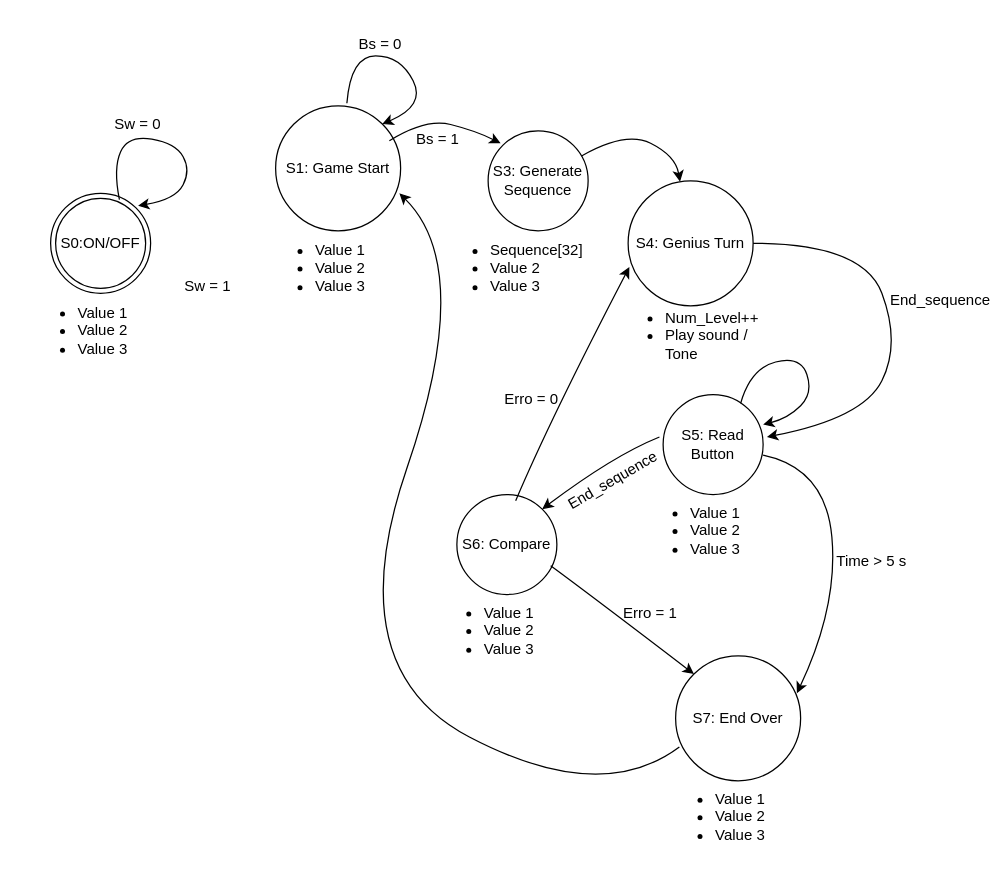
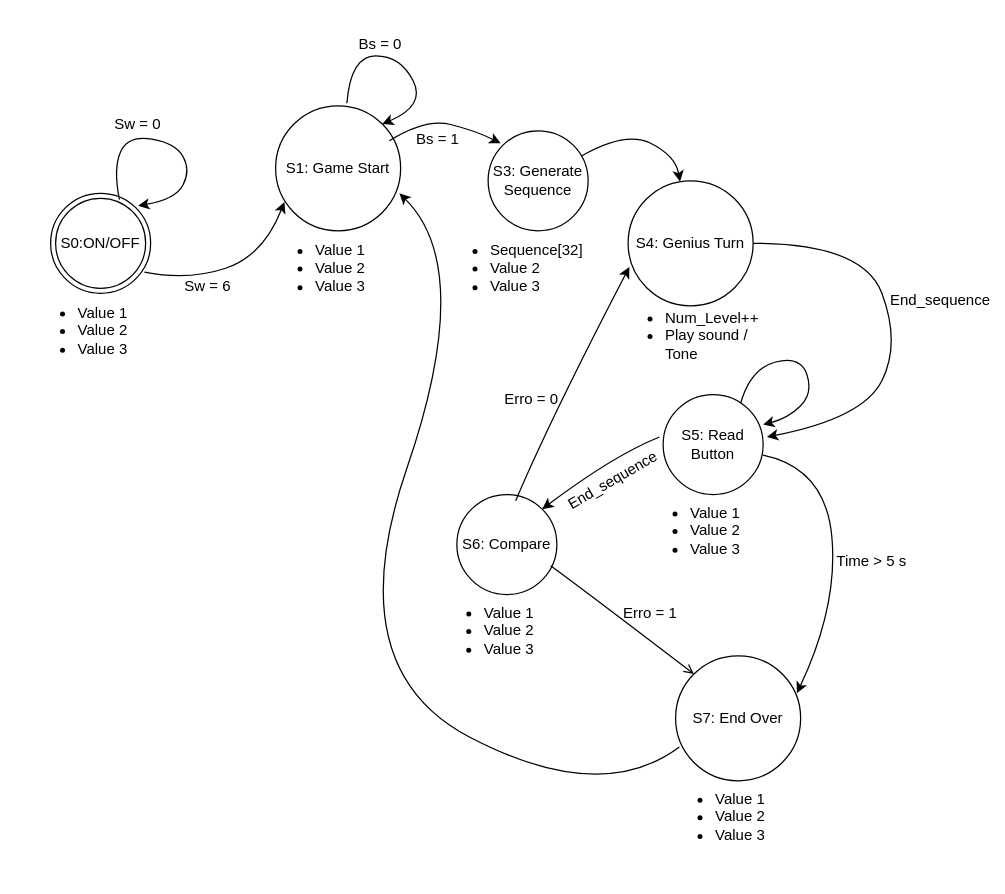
  <mxCell id="0" />
  <mxCell id="1" parent="0" />
  <mxCell id="2" value="S0:ON/OFF" style="ellipse;shape=doubleEllipse;whiteSpace=wrap;html=1;aspect=fixed;" vertex="1" parent="1"><mxGeometry x="40" y="154" width="80" height="80" as="geometry" /></mxCell>
  <mxCell id="3" value="S1: Game Start" style="ellipse;whiteSpace=wrap;html=1;aspect=fixed;" vertex="1" parent="1"><mxGeometry x="220" y="84" width="100" height="100" as="geometry" /></mxCell>
  <mxCell id="4" value="S3: Generate Sequence" style="ellipse;whiteSpace=wrap;html=1;aspect=fixed;" vertex="1" parent="1"><mxGeometry x="390" y="104" width="80" height="80" as="geometry" /></mxCell>
  <mxCell id="5" value="S4: Genius Turn" style="ellipse;whiteSpace=wrap;html=1;aspect=fixed;" vertex="1" parent="1"><mxGeometry x="502" y="144" width="100" height="100" as="geometry" /></mxCell>
  <mxCell id="6" value="S5: Read Button" style="ellipse;whiteSpace=wrap;html=1;aspect=fixed;" vertex="1" parent="1"><mxGeometry x="530" y="315" width="80" height="80" as="geometry" /></mxCell>
  <mxCell id="7" value="S6: Compare" style="ellipse;whiteSpace=wrap;html=1;aspect=fixed;" vertex="1" parent="1"><mxGeometry x="365" y="395" width="80" height="80" as="geometry" /></mxCell>
  <mxCell id="8" value="S7: End Over" style="ellipse;whiteSpace=wrap;html=1;aspect=fixed;" vertex="1" parent="1"><mxGeometry x="540" y="524" width="100" height="100" as="geometry" /></mxCell>
+ <mxCell id="9" value="" style="curved=1;endArrow=classic;html=1;exitX=0.938;exitY=0.788;exitDx=0;exitDy=0;exitPerimeter=0;entryX=0.07;entryY=0.77;entryDx=0;entryDy=0;entryPerimeter=0;" edge="1" parent="1" source="2" target="3"><mxGeometry width="50" height="50" relative="1" as="geometry"><mxPoint x="110" y="159" as="sourcePoint" /><mxPoint x="240" y="184" as="targetPoint" /><Array as="points"><mxPoint x="150" y="224" /><mxPoint x="210" y="204" /></Array></mxGeometry></mxCell>
  <mxCell id="10" value="" style="curved=1;endArrow=classic;html=1;exitX=0.91;exitY=0.28;exitDx=0;exitDy=0;entryX=0.125;entryY=0.125;entryDx=0;entryDy=0;entryPerimeter=0;exitPerimeter=0;" edge="1" parent="1" source="3" target="4"><mxGeometry width="50" height="50" relative="1" as="geometry"><mxPoint x="310" y="96" as="sourcePoint" /><mxPoint x="435" y="54" as="targetPoint" /><Array as="points"><mxPoint x="340" y="94" /><mxPoint x="380" y="104" /></Array></mxGeometry></mxCell>
  <mxCell id="11" value="" style="curved=1;endArrow=classic;html=1;" edge="1" parent="1" source="4" target="5"><mxGeometry width="50" height="50" relative="1" as="geometry"><mxPoint x="480" y="116" as="sourcePoint" /><mxPoint x="605" y="74" as="targetPoint" /><Array as="points"><mxPoint x="500" y="104" /><mxPoint x="540" y="124" /></Array></mxGeometry></mxCell>
  <mxCell id="12" value="" style="curved=1;endArrow=classic;html=1;exitX=1;exitY=0.5;exitDx=0;exitDy=0;entryX=1.038;entryY=0.425;entryDx=0;entryDy=0;entryPerimeter=0;" edge="1" parent="1" source="5" target="6"><mxGeometry width="50" height="50" relative="1" as="geometry"><mxPoint x="480" y="276" as="sourcePoint" /><mxPoint x="605" y="234" as="targetPoint" /><Array as="points"><mxPoint x="690" y="194" /><mxPoint x="720" y="274" /><mxPoint x="690" y="334" /></Array></mxGeometry></mxCell>
  <mxCell id="13" value="" style="curved=1;endArrow=classic;html=1;exitX=1;exitY=0.5;exitDx=0;exitDy=0;entryX=0.97;entryY=0.3;entryDx=0;entryDy=0;entryPerimeter=0;" edge="1" parent="1" target="8"><mxGeometry width="50" height="50" relative="1" as="geometry"><mxPoint x="610" y="363.5" as="sourcePoint" /><mxPoint x="600" y="506.5" as="targetPoint" /><Array as="points"><mxPoint x="660" y="374" /><mxPoint x="670" y="484" /></Array></mxGeometry></mxCell>
  <mxCell id="14" value="" style="curved=1;endArrow=classic;html=1;exitX=-0.037;exitY=0.425;exitDx=0;exitDy=0;exitPerimeter=0;entryX=1;entryY=0;entryDx=0;entryDy=0;" edge="1" parent="1" source="6" target="7"><mxGeometry width="50" height="50" relative="1" as="geometry"><mxPoint x="415" y="234" as="sourcePoint" /><mxPoint x="412" y="398" as="targetPoint" /><Array as="points"><mxPoint x="490" y="364" /></Array></mxGeometry></mxCell>
- <mxCell id="15" value="" style="curved=1;endArrow=classic;html=1;exitX=0.938;exitY=0.713;exitDx=0;exitDy=0;entryX=0;entryY=0;entryDx=0;entryDy=0;exitPerimeter=0;" edge="1" parent="1" source="7" target="8"><mxGeometry width="50" height="50" relative="1" as="geometry"><mxPoint x="480" y="404" as="sourcePoint" /><mxPoint x="470" y="547" as="targetPoint" /><Array as="points"><mxPoint x="470" y="474" /></Array></mxGeometry></mxCell>
+ <mxCell id="15" value="" style="curved=1;endArrow=open;html=1;exitX=0.938;exitY=0.713;exitDx=0;exitDy=0;entryX=0;entryY=0;entryDx=0;entryDy=0;exitPerimeter=0;" edge="1" parent="1" source="7" target="8"><mxGeometry width="50" height="50" relative="1" as="geometry"><mxPoint x="480" y="404" as="sourcePoint" /><mxPoint x="470" y="547" as="targetPoint" /><Array as="points"><mxPoint x="470" y="474" /></Array></mxGeometry></mxCell>
  <mxCell id="16" value="" style="curved=1;endArrow=classic;html=1;entryX=0.99;entryY=0.7;entryDx=0;entryDy=0;entryPerimeter=0;exitX=0.03;exitY=0.73;exitDx=0;exitDy=0;exitPerimeter=0;" edge="1" parent="1" source="8" target="3"><mxGeometry width="50" height="50" relative="1" as="geometry"><mxPoint x="310" y="499" as="sourcePoint" /><mxPoint x="180" y="487" as="targetPoint" /><Array as="points"><mxPoint x="480" y="644" /><mxPoint x="270" y="534" /><mxPoint x="380" y="214" /></Array></mxGeometry></mxCell>
  <mxCell id="17" value="" style="curved=1;endArrow=classic;html=1;entryX=0.01;entryY=0.69;entryDx=0;entryDy=0;entryPerimeter=0;exitX=0.588;exitY=0.063;exitDx=0;exitDy=0;exitPerimeter=0;" edge="1" parent="1" source="7" target="5"><mxGeometry width="50" height="50" relative="1" as="geometry"><mxPoint x="394" y="394" as="sourcePoint" /><mxPoint x="358" y="199" as="targetPoint" /><Array as="points"><mxPoint x="440" y="334" /></Array></mxGeometry></mxCell>
  <mxCell id="18" value="" style="curved=1;endArrow=classic;html=1;exitX=0.57;exitY=-0.02;exitDx=0;exitDy=0;entryX=1;entryY=0;entryDx=0;entryDy=0;exitPerimeter=0;" edge="1" parent="1" source="3" target="3"><mxGeometry width="50" height="50" relative="1" as="geometry"><mxPoint x="260" y="62" as="sourcePoint" /><mxPoint x="349" y="64" as="targetPoint" /><Array as="points"><mxPoint x="280" y="44" /><mxPoint x="320" y="44" /><mxPoint x="340" y="84" /></Array></mxGeometry></mxCell>
  <mxCell id="19" value="" style="curved=1;endArrow=classic;html=1;exitX=0.775;exitY=0.088;exitDx=0;exitDy=0;entryX=1;entryY=0.3;entryDx=0;entryDy=0;exitPerimeter=0;entryPerimeter=0;" edge="1" parent="1" source="6" target="6"><mxGeometry width="50" height="50" relative="1" as="geometry"><mxPoint x="577" y="302" as="sourcePoint" /><mxPoint x="605" y="319" as="targetPoint" /><Array as="points"><mxPoint x="600" y="294" /><mxPoint x="640" y="284" /><mxPoint x="650" y="314" /><mxPoint x="630" y="334" /></Array></mxGeometry></mxCell>
  <mxCell id="20" value="" style="curved=1;endArrow=classic;html=1;exitX=0.688;exitY=0.063;exitDx=0;exitDy=0;entryX=0.875;entryY=0.125;entryDx=0;entryDy=0;exitPerimeter=0;entryPerimeter=0;" edge="1" parent="1" source="2" target="2"><mxGeometry width="50" height="50" relative="1" as="geometry"><mxPoint x="100" y="150.5" as="sourcePoint" /><mxPoint x="120" y="160.5" as="targetPoint" /><Array as="points"><mxPoint x="90" y="134" /><mxPoint x="102" y="107.5" /><mxPoint x="140" y="114" /><mxPoint x="152" y="135.5" /><mxPoint x="140" y="159" /></Array></mxGeometry></mxCell>
  <mxCell id="21" value="&lt;ul&gt;&lt;li&gt;Value 1&lt;/li&gt;&lt;li&gt;Value 2&lt;/li&gt;&lt;li&gt;Value 3&lt;/li&gt;&lt;/ul&gt;" style="text;strokeColor=none;fillColor=none;html=1;whiteSpace=wrap;verticalAlign=middle;overflow=hidden;" vertex="1" parent="1"><mxGeometry x="20" y="224" width="100" height="80" as="geometry" /></mxCell>
  <mxCell id="22" value="&lt;ul&gt;&lt;li&gt;Value 1&lt;/li&gt;&lt;li&gt;Value 2&lt;/li&gt;&lt;li&gt;Value 3&lt;/li&gt;&lt;/ul&gt;" style="text;strokeColor=none;fillColor=none;html=1;whiteSpace=wrap;verticalAlign=middle;overflow=hidden;" vertex="1" parent="1"><mxGeometry x="210" y="174" width="100" height="80" as="geometry" /></mxCell>
  <mxCell id="23" value="&lt;ul&gt;&lt;li&gt;Sequence[32]&lt;/li&gt;&lt;li&gt;Value 2&lt;/li&gt;&lt;li&gt;Value 3&lt;/li&gt;&lt;/ul&gt;" style="text;strokeColor=none;fillColor=none;html=1;whiteSpace=wrap;verticalAlign=middle;overflow=hidden;" vertex="1" parent="1"><mxGeometry x="350" y="174" width="120" height="80" as="geometry" /></mxCell>
  <mxCell id="24" value="&lt;ul&gt;&lt;li&gt;&lt;span style=&quot;background-color: transparent;&quot;&gt;Num_Level++&lt;/span&gt;&lt;/li&gt;&lt;li&gt;&lt;span style=&quot;background-color: transparent;&quot;&gt;Play sound / Tone&lt;/span&gt;&lt;/li&gt;&lt;/ul&gt;" style="text;strokeColor=none;fillColor=none;html=1;whiteSpace=wrap;verticalAlign=middle;overflow=hidden;" vertex="1" parent="1"><mxGeometry x="490" y="230" width="130" height="76" as="geometry" /></mxCell>
  <mxCell id="25" value="&lt;ul&gt;&lt;li&gt;Value 1&lt;/li&gt;&lt;li&gt;Value 2&lt;/li&gt;&lt;li&gt;Value 3&lt;/li&gt;&lt;/ul&gt;" style="text;strokeColor=none;fillColor=none;html=1;whiteSpace=wrap;verticalAlign=middle;overflow=hidden;" vertex="1" parent="1"><mxGeometry x="510" y="384" width="100" height="80" as="geometry" /></mxCell>
  <mxCell id="26" value="&lt;ul&gt;&lt;li&gt;Value 1&lt;/li&gt;&lt;li&gt;Value 2&lt;/li&gt;&lt;li&gt;Value 3&lt;/li&gt;&lt;/ul&gt;" style="text;strokeColor=none;fillColor=none;html=1;whiteSpace=wrap;verticalAlign=middle;overflow=hidden;" vertex="1" parent="1"><mxGeometry x="530" y="613" width="100" height="80" as="geometry" /></mxCell>
  <mxCell id="27" value="&lt;ul&gt;&lt;li&gt;Value 1&lt;/li&gt;&lt;li&gt;Value 2&lt;/li&gt;&lt;li&gt;Value 3&lt;/li&gt;&lt;/ul&gt;" style="text;strokeColor=none;fillColor=none;html=1;whiteSpace=wrap;verticalAlign=middle;overflow=hidden;" vertex="1" parent="1"><mxGeometry x="345" y="464" width="100" height="80" as="geometry" /></mxCell>
  <mxCell id="28" value="Sw = 0" style="text;html=1;align=center;verticalAlign=middle;whiteSpace=wrap;rounded=0;" vertex="1" parent="1"><mxGeometry x="80" y="84" width="60" height="30" as="geometry" /></mxCell>
  <mxCell id="29" value="Bs = 0" style="text;html=1;align=center;verticalAlign=middle;whiteSpace=wrap;rounded=0;" vertex="1" parent="1"><mxGeometry x="274" y="20" width="60" height="30" as="geometry" /></mxCell>
- <mxCell id="30" value="Sw = 1" style="text;html=1;align=center;verticalAlign=middle;whiteSpace=wrap;rounded=0;" vertex="1" parent="1"><mxGeometry x="136" y="214" width="60" height="30" as="geometry" /></mxCell>
+ <mxCell id="30" value="Sw = 6" style="text;html=1;align=center;verticalAlign=middle;whiteSpace=wrap;rounded=0;" vertex="1" parent="1"><mxGeometry x="136" y="214" width="60" height="30" as="geometry" /></mxCell>
  <mxCell id="31" value="Bs = 1" style="text;html=1;align=center;verticalAlign=middle;whiteSpace=wrap;rounded=0;" vertex="1" parent="1"><mxGeometry x="320" y="96" width="60" height="30" as="geometry" /></mxCell>
  <mxCell id="32" value="End_sequence" style="text;html=1;align=center;verticalAlign=middle;whiteSpace=wrap;rounded=0;" vertex="1" parent="1"><mxGeometry x="722" y="225" width="60" height="30" as="geometry" /></mxCell>
  <mxCell id="33" value="End_sequence" style="text;html=1;align=center;verticalAlign=middle;whiteSpace=wrap;rounded=0;rotation=-30;" vertex="1" parent="1"><mxGeometry x="460" y="369" width="60" height="30" as="geometry" /></mxCell>
  <mxCell id="34" value="Erro = 1" style="text;html=1;align=center;verticalAlign=middle;whiteSpace=wrap;rounded=0;" vertex="1" parent="1"><mxGeometry x="490" y="475" width="60" height="30" as="geometry" /></mxCell>
  <mxCell id="35" value="Time &amp;gt; 5 s" style="text;html=1;align=center;verticalAlign=middle;whiteSpace=wrap;rounded=0;" vertex="1" parent="1"><mxGeometry x="667" y="434" width="60" height="30" as="geometry" /></mxCell>
  <mxCell id="36" value="Erro = 0" style="text;html=1;align=center;verticalAlign=middle;whiteSpace=wrap;rounded=0;" vertex="1" parent="1"><mxGeometry x="395" y="304" width="60" height="30" as="geometry" /></mxCell>
